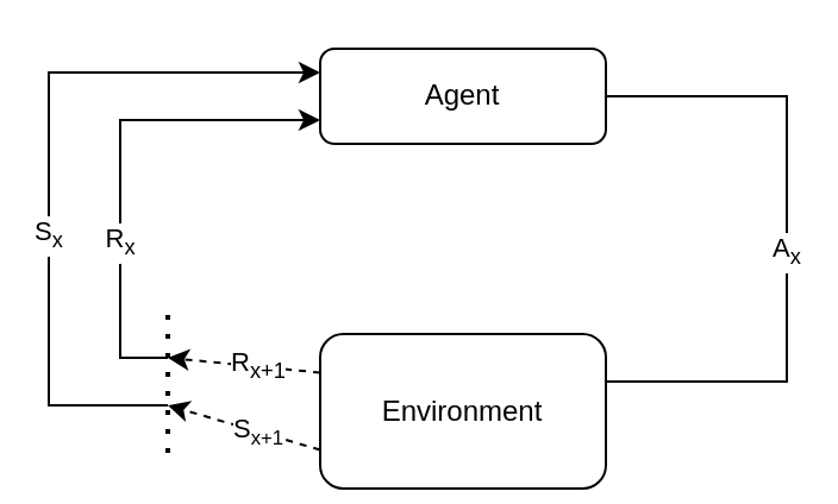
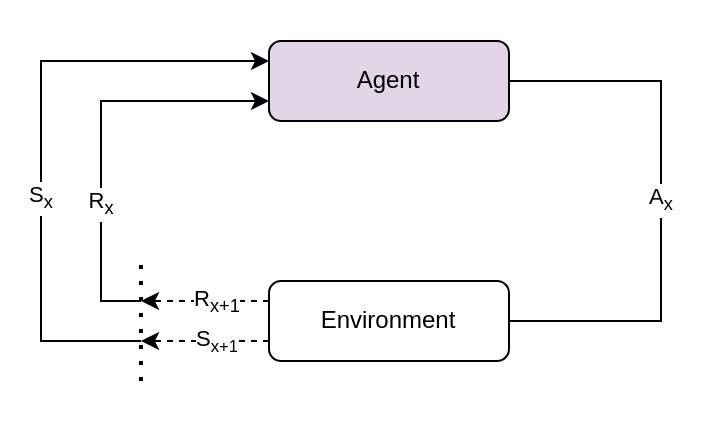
  <mxCell id="0" />
  <mxCell id="1" parent="0" />
  <mxCell id="2" value="A&lt;sub&gt;x&lt;/sub&gt;" style="edgeStyle=orthogonalEdgeStyle;rounded=0;orthogonalLoop=1;jettySize=auto;html=1;entryX=1;entryY=0.5;entryDx=0;entryDy=0;endArrow=none;" edge="1" parent="1" source="3" target="6"><mxGeometry relative="1" as="geometry"><Array as="points"><mxPoint x="330" y="40" /><mxPoint x="330" y="160" /></Array></mxGeometry></mxCell>
- <mxCell id="3" value="Agent" style="rounded=1;whiteSpace=wrap;html=1;" vertex="1" parent="1"><mxGeometry x="134" y="20" width="120" height="40" as="geometry" /></mxCell>
+ <mxCell id="3" value="Agent" style="rounded=1;whiteSpace=wrap;html=1;fillColor=#e1d5e7;" vertex="1" parent="1"><mxGeometry x="134" y="20" width="120" height="40" as="geometry" /></mxCell>
  <mxCell id="4" value="R&lt;sub&gt;x&lt;/sub&gt;" style="edgeStyle=orthogonalEdgeStyle;rounded=0;orthogonalLoop=1;jettySize=auto;html=1;entryX=0;entryY=0.75;entryDx=0;entryDy=0;" edge="1" parent="1" target="3"><mxGeometry x="-0.33" relative="1" as="geometry"><mxPoint x="70" y="150" as="sourcePoint" /><Array as="points"><mxPoint x="70" y="150" /><mxPoint x="50" y="150" /><mxPoint x="50" y="50" /></Array><mxPoint as="offset" /></mxGeometry></mxCell>
  <mxCell id="5" value="S&lt;sub&gt;x&lt;/sub&gt;" style="edgeStyle=orthogonalEdgeStyle;rounded=0;orthogonalLoop=1;jettySize=auto;html=1;entryX=0;entryY=0.25;entryDx=0;entryDy=0;strokeWidth=1;" edge="1" parent="1" target="3"><mxGeometry x="-0.204" relative="1" as="geometry"><mxPoint x="70" y="170" as="sourcePoint" /><Array as="points"><mxPoint x="20" y="170" /><mxPoint x="20" y="30" /></Array><mxPoint as="offset" /></mxGeometry></mxCell>
- <mxCell id="6" value="Environment" style="rounded=1;whiteSpace=wrap;html=1;" vertex="1" parent="1"><mxGeometry x="134" y="140" width="120" height="65" as="geometry" /></mxCell>
+ <mxCell id="6" value="Environment" style="rounded=1;whiteSpace=wrap;html=1;" vertex="1" parent="1"><mxGeometry x="134" y="140" width="120" height="40" as="geometry" /></mxCell>
  <mxCell id="7" value="" style="endArrow=none;dashed=1;html=1;dashPattern=1 3;strokeWidth=2;" edge="1" parent="1"><mxGeometry width="50" height="50" relative="1" as="geometry"><mxPoint x="70" y="190" as="sourcePoint" /><mxPoint x="70" y="130" as="targetPoint" /></mxGeometry></mxCell>
  <mxCell id="8" value="" style="endArrow=classic;html=1;exitX=0;exitY=0.25;exitDx=0;exitDy=0;strokeWidth=1;dashed=1;" edge="1" parent="1" source="6"><mxGeometry width="50" height="50" relative="1" as="geometry"><mxPoint x="190" y="220" as="sourcePoint" /><mxPoint x="70" y="150" as="targetPoint" /></mxGeometry></mxCell>
  <mxCell id="9" value="R&lt;sub&gt;x+1&lt;/sub&gt;" style="edgeLabel;html=1;align=center;verticalAlign=middle;resizable=0;points=[];" vertex="1" connectable="0" parent="8"><mxGeometry x="-0.167" relative="1" as="geometry"><mxPoint as="offset" /></mxGeometry></mxCell>
  <mxCell id="10" value="" style="endArrow=classic;html=1;exitX=0;exitY=0.75;exitDx=0;exitDy=0;strokeWidth=1;dashed=1;" edge="1" parent="1" source="6"><mxGeometry width="50" height="50" relative="1" as="geometry"><mxPoint x="124" y="180" as="sourcePoint" /><mxPoint x="70" y="170" as="targetPoint" /></mxGeometry></mxCell>
  <mxCell id="11" value="S&lt;font size=&quot;1&quot;&gt;&lt;sub&gt;x+1&lt;/sub&gt;&lt;/font&gt;" style="edgeLabel;html=1;align=center;verticalAlign=middle;resizable=0;points=[];" vertex="1" connectable="0" parent="10"><mxGeometry x="-0.197" y="-1" relative="1" as="geometry"><mxPoint x="-1" as="offset" /></mxGeometry></mxCell>
